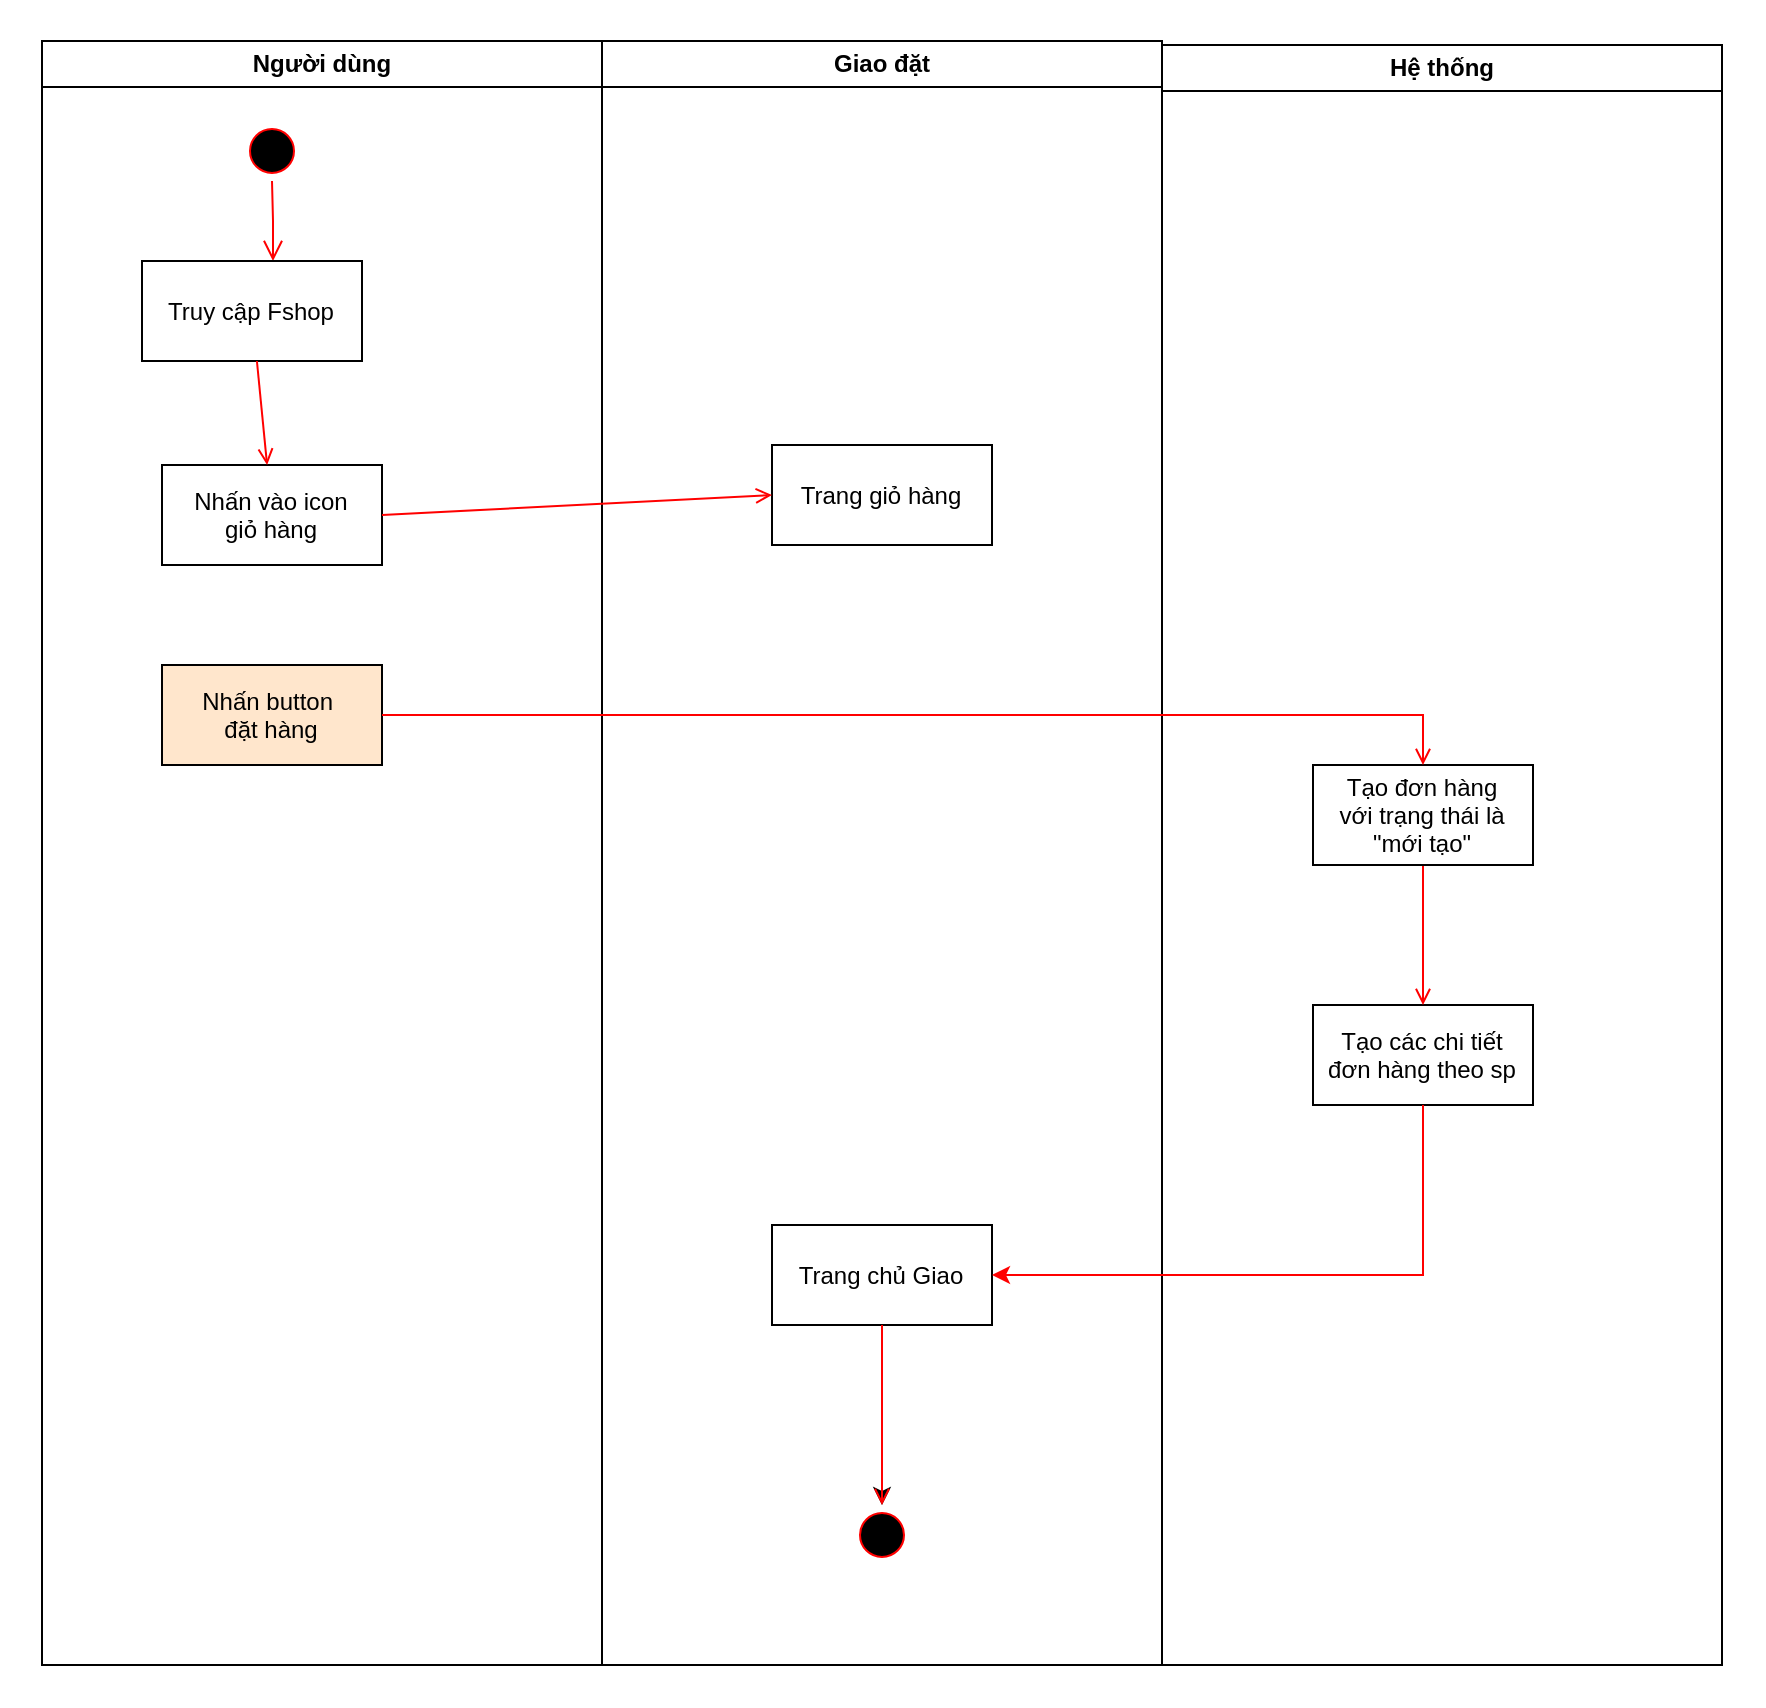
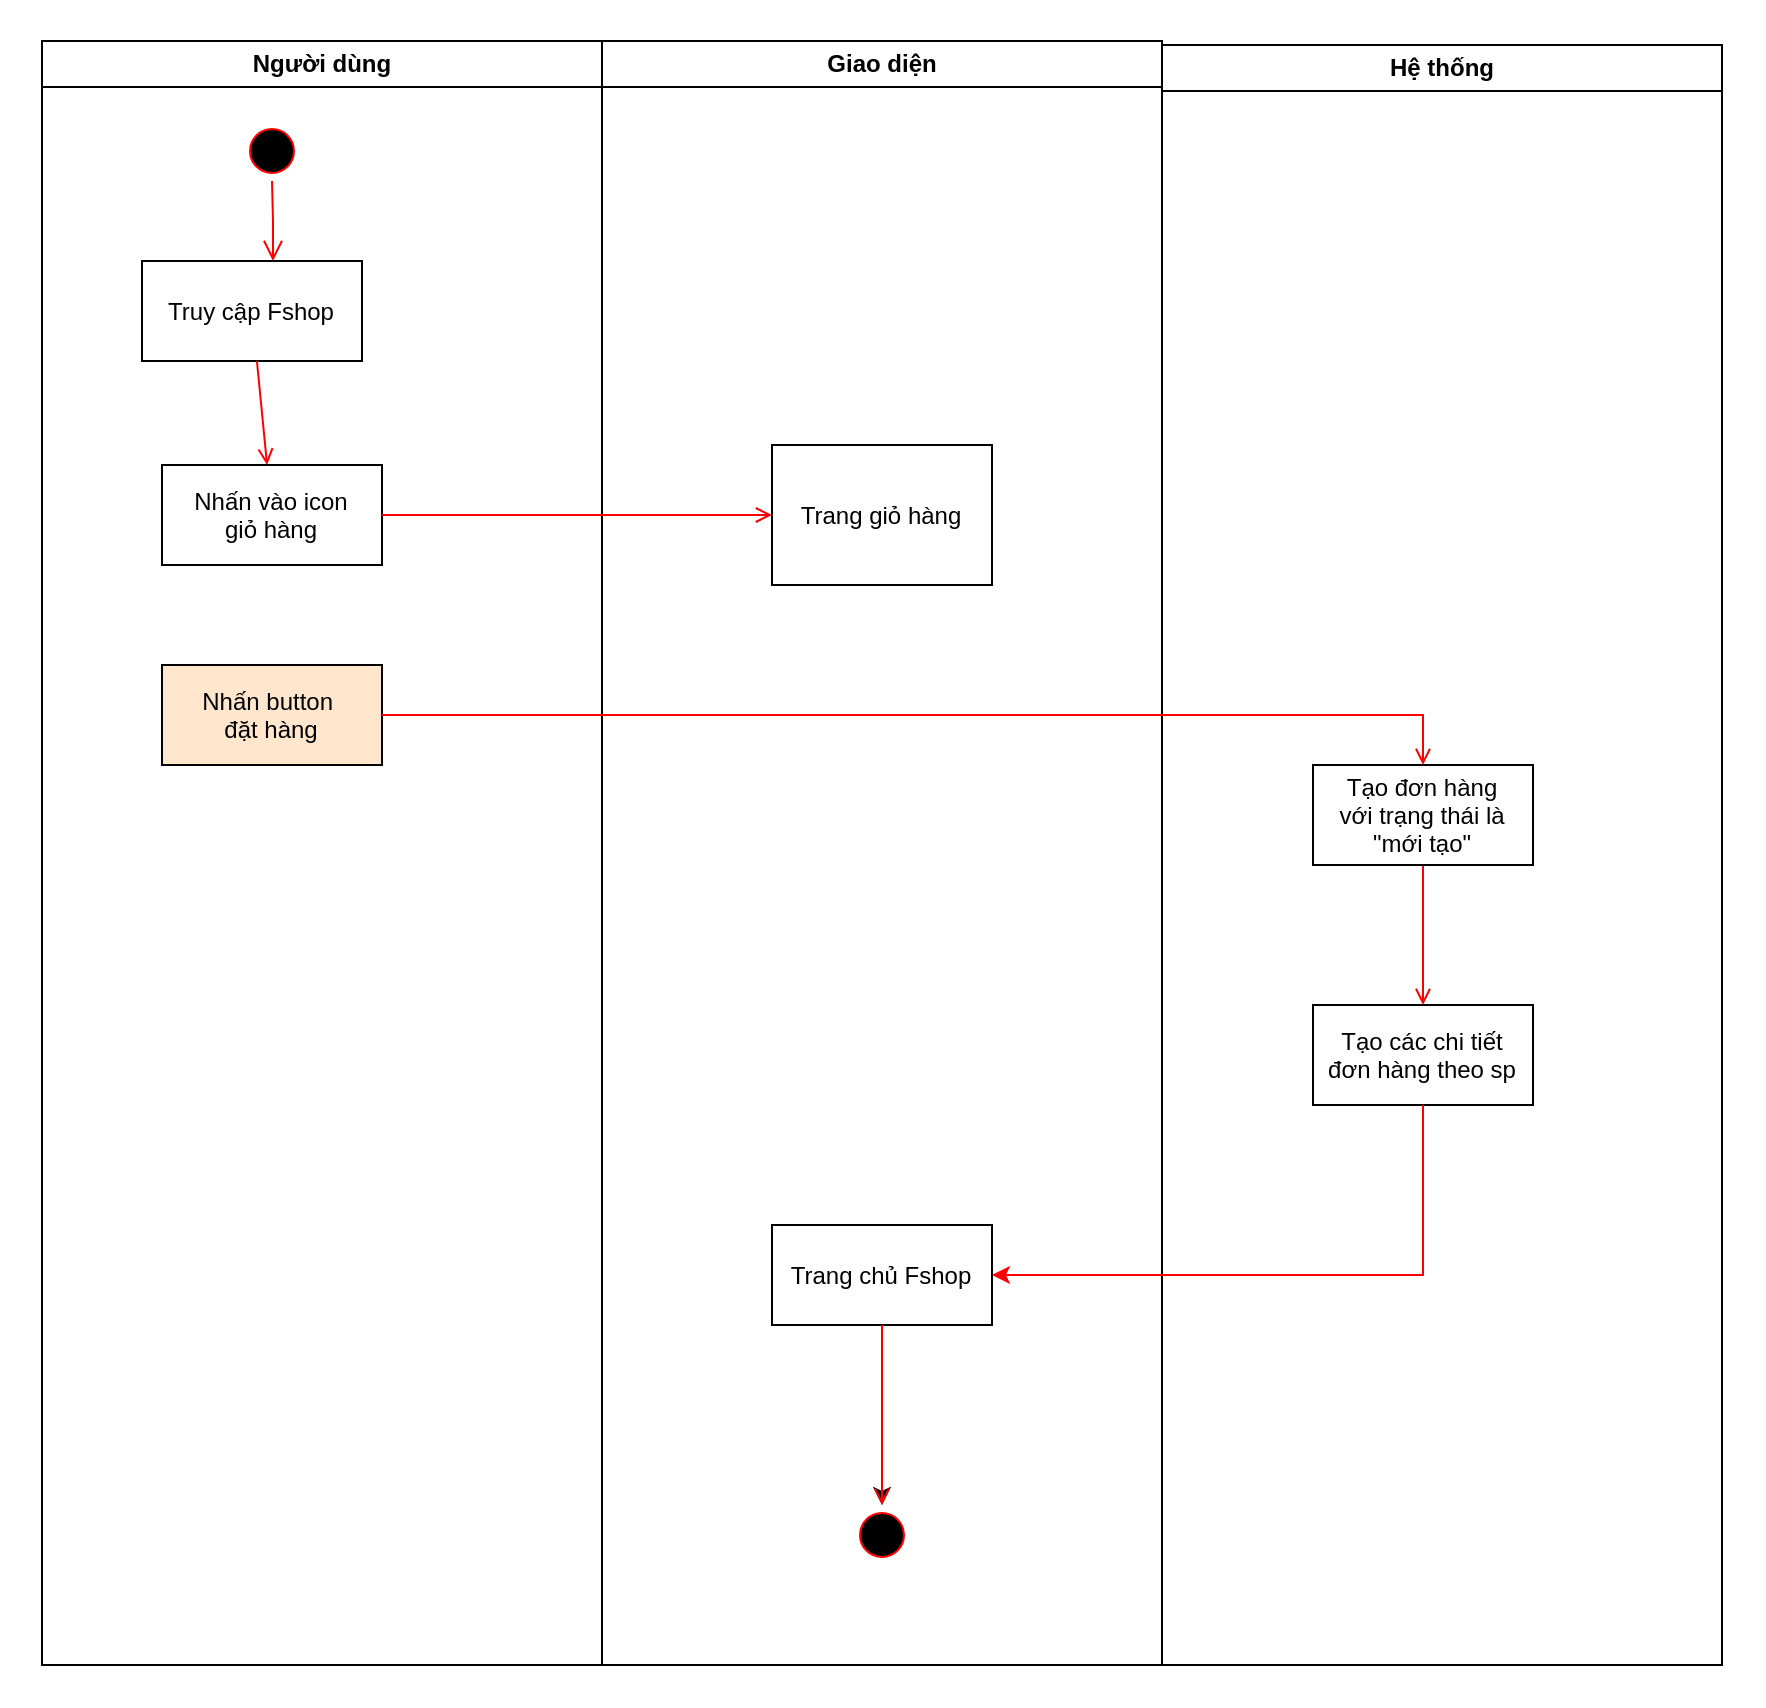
  <mxCell id="0" />
  <mxCell id="1" parent="0" />
  <mxCell id="2" value="Người dùng" style="swimlane;whiteSpace=wrap" parent="1" vertex="1"><mxGeometry x="20.5" y="20" width="280" height="812" as="geometry" /></mxCell>
  <mxCell id="3" value="" style="ellipse;shape=startState;fillColor=#000000;strokeColor=#ff0000;" parent="2" vertex="1"><mxGeometry x="100" y="40" width="30" height="30" as="geometry" /></mxCell>
  <mxCell id="4" value="" style="edgeStyle=elbowEdgeStyle;elbow=horizontal;verticalAlign=bottom;endArrow=open;endSize=8;strokeColor=#FF0000;endFill=1;rounded=0" parent="2" source="3" target="5" edge="1"><mxGeometry x="100" y="40" as="geometry"><mxPoint x="115" y="110" as="targetPoint" /></mxGeometry></mxCell>
  <mxCell id="5" value="Truy cập Fshop" style="" parent="2" vertex="1"><mxGeometry x="50" y="110" width="110" height="50" as="geometry" /></mxCell>
  <mxCell id="6" value="Nhấn vào icon &#10;giỏ hàng" style="" parent="2" vertex="1"><mxGeometry x="60" y="212" width="110" height="50" as="geometry" /></mxCell>
  <mxCell id="7" value="" style="endArrow=open;strokeColor=#FF0000;endFill=1;rounded=0" parent="2" source="5" target="6" edge="1"><mxGeometry relative="1" as="geometry" /></mxCell>
  <mxCell id="8" value="Nhấn button &#10;đặt hàng" style="fillColor=#ffe6cc;" parent="2" vertex="1"><mxGeometry x="60" y="312" width="110" height="50" as="geometry" /></mxCell>
- <mxCell id="9" value="Giao đặt" style="swimlane;whiteSpace=wrap" parent="1" vertex="1"><mxGeometry x="300.5" y="20" width="280" height="812" as="geometry" /></mxCell>
+ <mxCell id="9" value="Giao diện" style="swimlane;whiteSpace=wrap" parent="1" vertex="1"><mxGeometry x="300.5" y="20" width="280" height="812" as="geometry" /></mxCell>
  <mxCell id="10" value="" style="edgeStyle=orthogonalEdgeStyle;rounded=0;orthogonalLoop=1;jettySize=auto;html=1;" parent="9" source="11" target="12" edge="1"><mxGeometry relative="1" as="geometry" /></mxCell>
- <mxCell id="11" value="Trang chủ Giao" style="" parent="9" vertex="1"><mxGeometry x="85" y="592" width="110" height="50" as="geometry" /></mxCell>
+ <mxCell id="11" value="Trang chủ Fshop" style="" parent="9" vertex="1"><mxGeometry x="85" y="592" width="110" height="50" as="geometry" /></mxCell>
  <mxCell id="12" value="" style="ellipse;shape=startState;fillColor=#000000;strokeColor=#ff0000;" parent="9" vertex="1"><mxGeometry x="125" y="732" width="30" height="30" as="geometry" /></mxCell>
  <mxCell id="13" value="" style="endArrow=open;strokeColor=#FF0000;endFill=1;rounded=0;exitX=0.5;exitY=1;exitDx=0;exitDy=0;entryX=0.5;entryY=0;entryDx=0;entryDy=0;" parent="9" source="11" target="12" edge="1"><mxGeometry relative="1" as="geometry"><mxPoint x="135.5" y="572" as="sourcePoint" /><mxPoint x="135.5" y="614" as="targetPoint" /></mxGeometry></mxCell>
- <mxCell id="14" value="Trang giỏ hàng" style="" parent="9" vertex="1"><mxGeometry x="85" y="202" width="110" height="50" as="geometry" /></mxCell>
+ <mxCell id="14" value="Trang giỏ hàng" style="" parent="9" vertex="1"><mxGeometry x="85" y="202" width="110" height="70" as="geometry" /></mxCell>
  <mxCell id="15" value="Hệ thống" style="swimlane;whiteSpace=wrap" parent="1" vertex="1"><mxGeometry x="580.5" y="22" width="280" height="810" as="geometry" /></mxCell>
  <mxCell id="16" value="Tạo các chi tiết &#10;đơn hàng theo sp" style="" parent="15" vertex="1"><mxGeometry x="75.5" y="480" width="110" height="50" as="geometry" /></mxCell>
  <mxCell id="17" value="" style="endArrow=open;strokeColor=#FF0000;endFill=1;rounded=0;exitX=0.5;exitY=1;exitDx=0;exitDy=0;entryX=0.5;entryY=0;entryDx=0;entryDy=0;" parent="15" target="16" edge="1" source="18"><mxGeometry relative="1" as="geometry"><mxPoint x="140" y="496" as="sourcePoint" /><mxPoint x="146.5" y="542" as="targetPoint" /></mxGeometry></mxCell>
  <mxCell id="18" value="Tạo đơn hàng&#10;với trạng thái là&#10;&quot;mới tạo&quot;" style="" vertex="1" parent="15"><mxGeometry x="75.5" y="360" width="110" height="50" as="geometry" /></mxCell>
  <mxCell id="19" value="" style="endArrow=open;strokeColor=#FF0000;endFill=1;rounded=0;exitX=1;exitY=0.5;exitDx=0;exitDy=0;entryX=0;entryY=0.5;entryDx=0;entryDy=0;" parent="1" source="6" target="14" edge="1"><mxGeometry relative="1" as="geometry"><mxPoint x="190.5" y="370" as="sourcePoint" /><mxPoint x="376" y="252" as="targetPoint" /><Array as="points" /></mxGeometry></mxCell>
  <mxCell id="20" value="" style="endArrow=classic;strokeColor=#FF0000;endFill=1;rounded=0;exitX=0.5;exitY=1;exitDx=0;exitDy=0;entryX=1;entryY=0.5;entryDx=0;entryDy=0;" parent="1" source="16" target="11" edge="1"><mxGeometry relative="1" as="geometry"><mxPoint x="736" y="622" as="sourcePoint" /><mxPoint x="701" y="700.667" as="targetPoint" /><Array as="points"><mxPoint x="711" y="637" /></Array></mxGeometry></mxCell>
  <mxCell id="21" value="" style="endArrow=open;strokeColor=#FF0000;endFill=1;rounded=0;exitX=1;exitY=0.5;exitDx=0;exitDy=0;entryX=0.5;entryY=0;entryDx=0;entryDy=0;" edge="1" parent="1" source="8" target="18"><mxGeometry relative="1" as="geometry"><mxPoint x="456" y="362" as="sourcePoint" /><mxPoint x="746" y="357" as="targetPoint" /><Array as="points"><mxPoint x="711" y="357" /></Array></mxGeometry></mxCell>
